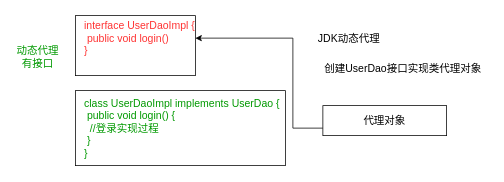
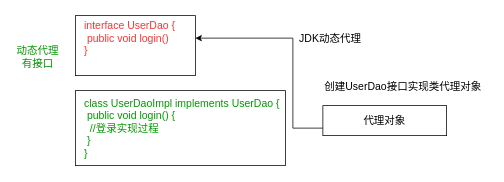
  <mxCell id="0" />
  <mxCell id="1" parent="0" />
  <mxCell id="2" value="" style="rounded=0;whiteSpace=wrap;html=1;" vertex="1" parent="1"><mxGeometry x="100" y="20" width="160" height="80" as="geometry" /></mxCell>
  <mxCell id="3" value="" style="rounded=0;whiteSpace=wrap;html=1;" vertex="1" parent="1"><mxGeometry x="100" y="120" width="280" height="100" as="geometry" /></mxCell>
- <mxCell id="4" value="&lt;font color=&quot;#ff3333&quot; style=&quot;font-size: 14px;&quot;&gt;interface UserDaoImpl {&lt;br&gt;&lt;span style=&quot;white-space: pre;&quot;&gt; &lt;/span&gt;public void login()&lt;br&gt;}&lt;/font&gt;" style="text;html=1;strokeColor=none;fillColor=none;align=left;verticalAlign=middle;whiteSpace=wrap;rounded=0;" vertex="1" parent="1"><mxGeometry x="110" y="20" width="160" height="60" as="geometry" /></mxCell>
+ <mxCell id="4" value="&lt;font color=&quot;#ff3333&quot; style=&quot;font-size: 14px;&quot;&gt;interface UserDao {&lt;br&gt;&lt;span style=&quot;white-space: pre;&quot;&gt; &lt;/span&gt;public void login()&lt;br&gt;}&lt;/font&gt;" style="text;html=1;strokeColor=none;fillColor=none;align=left;verticalAlign=middle;whiteSpace=wrap;rounded=0;" vertex="1" parent="1"><mxGeometry x="110" y="20" width="160" height="60" as="geometry" /></mxCell>
  <mxCell id="5" value="&lt;span style=&quot;font-size: 14px;&quot;&gt;&lt;font color=&quot;#009900&quot;&gt;class UserDaoImpl implements UserDao {&lt;br&gt;&lt;span style=&quot;white-space: pre;&quot;&gt; &lt;/span&gt;public void login() {&lt;br&gt;&lt;span style=&quot;white-space: pre;&quot;&gt; &lt;span style=&quot;white-space: pre;&quot;&gt; &lt;/span&gt;/&lt;/span&gt;/登录实现过程&lt;br&gt;&lt;span style=&quot;white-space: pre;&quot;&gt; &lt;/span&gt;}&lt;br&gt;}&lt;/font&gt;&lt;br&gt;&lt;/span&gt;" style="text;html=1;strokeColor=none;fillColor=none;align=left;verticalAlign=middle;whiteSpace=wrap;rounded=0;" vertex="1" parent="1"><mxGeometry x="110" y="140" width="270" height="60" as="geometry" /></mxCell>
  <mxCell id="6" value="动态代理&lt;br&gt;有接口" style="text;html=1;strokeColor=none;fillColor=none;align=center;verticalAlign=middle;whiteSpace=wrap;rounded=0;fontSize=14;fontColor=#009900;" vertex="1" parent="1"><mxGeometry x="20" y="60" width="60" height="30" as="geometry" /></mxCell>
- <mxCell id="7" value="&lt;font color=&quot;#000000&quot;&gt;JDK动态代理&lt;/font&gt;" style="text;html=1;strokeColor=none;fillColor=none;align=center;verticalAlign=middle;whiteSpace=wrap;rounded=0;fontSize=14;fontColor=#009900;" vertex="1" parent="1"><mxGeometry x="410" y="35" width="110" height="30" as="geometry" /></mxCell>
- <mxCell id="8" value="&lt;font color=&quot;#000000&quot;&gt;创建UserDao接口实现类代理对象&lt;/font&gt;" style="text;html=1;strokeColor=none;fillColor=none;align=center;verticalAlign=middle;whiteSpace=wrap;rounded=0;fontSize=14;fontColor=#009900;" vertex="1" parent="1"><mxGeometry x="424" y="75" width="226" height="30" as="geometry" /></mxCell>
+ <mxCell id="7" value="&lt;font color=&quot;#000000&quot;&gt;JDK动态代理&lt;/font&gt;" style="text;html=1;strokeColor=none;fillColor=none;align=center;verticalAlign=middle;whiteSpace=wrap;rounded=0;fontSize=14;fontColor=#009900;" vertex="1" parent="1"><mxGeometry x="385" y="35" width="110" height="30" as="geometry" /></mxCell>
+ <mxCell id="8" value="&lt;font color=&quot;#000000&quot;&gt;创建UserDao接口实现类代理对象&lt;/font&gt;" style="text;html=1;strokeColor=none;fillColor=none;align=center;verticalAlign=middle;whiteSpace=wrap;rounded=0;fontSize=14;fontColor=#009900;" vertex="1" parent="1"><mxGeometry x="424" y="100" width="226" height="30" as="geometry" /></mxCell>
  <mxCell id="9" style="edgeStyle=orthogonalEdgeStyle;rounded=0;orthogonalLoop=1;jettySize=auto;html=1;fontSize=14;fontColor=#000000;" edge="1" parent="1" source="10"><mxGeometry relative="1" as="geometry"><mxPoint x="260" y="50" as="targetPoint" /><Array as="points"><mxPoint x="390" y="170" /><mxPoint x="390" y="50" /></Array></mxGeometry></mxCell>
  <mxCell id="10" value="&lt;font color=&quot;#000000&quot;&gt;代理对象&lt;/font&gt;" style="rounded=0;whiteSpace=wrap;html=1;fontSize=14;fontColor=#009900;" vertex="1" parent="1"><mxGeometry x="430" y="140" width="165" height="40" as="geometry" /></mxCell>
